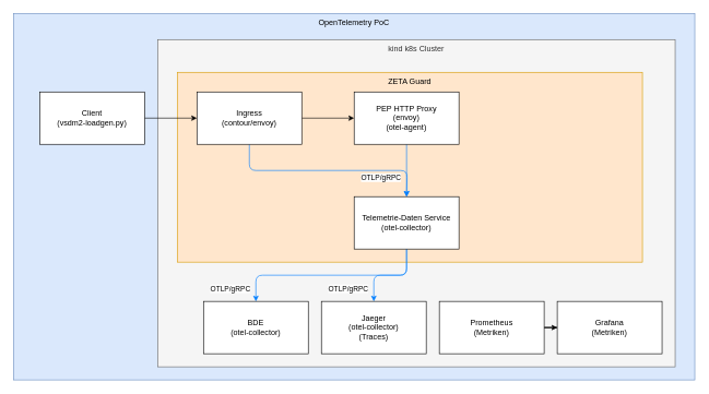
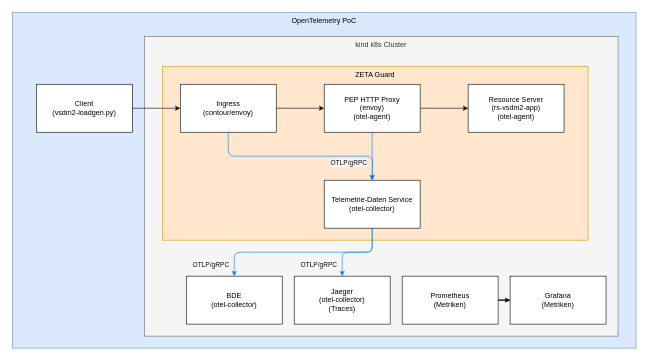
  <mxCell id="0" />
  <mxCell id="1" parent="0" />
  <mxCell id="2" value="OpenTelemetry PoC" style="rounded=0;whiteSpace=wrap;html=1;verticalAlign=top;fillColor=#dae8fc;strokeColor=#6c8ebf;" parent="1" vertex="1"><mxGeometry x="20" y="20" width="1040" height="560" as="geometry" /></mxCell>
  <mxCell id="3" value="kind k8s Cluster" style="rounded=0;whiteSpace=wrap;html=1;verticalAlign=top;fillColor=#f5f5f5;strokeColor=#666666;fontColor=#333333;" parent="1" vertex="1"><mxGeometry x="240" y="60" width="790" height="500" as="geometry" /></mxCell>
  <mxCell id="4" value="ZETA Guard" style="rounded=0;whiteSpace=wrap;html=1;verticalAlign=top;fillColor=#ffe6cc;strokeColor=#d79b00;" parent="1" vertex="1"><mxGeometry x="270" y="110" width="710" height="290" as="geometry" /></mxCell>
  <mxCell id="5" style="edgeStyle=orthogonalEdgeStyle;rounded=0;orthogonalLoop=1;jettySize=auto;html=1;entryX=0;entryY=0.5;entryDx=0;entryDy=0;" parent="1" source="6" target="9" edge="1"><mxGeometry relative="1" as="geometry" /></mxCell>
  <mxCell id="6" value="Client&lt;div&gt;(vsdm2-loadgen.py)&lt;/div&gt;" style="rounded=0;whiteSpace=wrap;html=1;" parent="1" vertex="1"><mxGeometry x="60" y="140" width="160" height="80" as="geometry" /></mxCell>
  <mxCell id="7" style="edgeStyle=orthogonalEdgeStyle;rounded=0;orthogonalLoop=1;jettySize=auto;html=1;" parent="1" source="9" target="13" edge="1"><mxGeometry relative="1" as="geometry" /></mxCell>
  <mxCell id="8" style="edgeStyle=orthogonalEdgeStyle;rounded=1;orthogonalLoop=1;jettySize=auto;html=1;curved=0;strokeColor=#007FFF;" edge="1" parent="1" source="9"><mxGeometry relative="1" as="geometry"><mxPoint x="620" y="300" as="targetPoint" /><Array as="points"><mxPoint x="380" y="260" /><mxPoint x="621" y="260" /></Array></mxGeometry></mxCell>
  <mxCell id="9" value="Ingress&lt;div&gt;(contour/envoy)&lt;/div&gt;" style="rounded=0;whiteSpace=wrap;html=1;" parent="1" vertex="1"><mxGeometry x="300" y="140" width="160" height="80" as="geometry" /></mxCell>
+ <mxCell id="10" style="edgeStyle=orthogonalEdgeStyle;rounded=0;orthogonalLoop=1;jettySize=auto;html=1;entryX=0;entryY=0.5;entryDx=0;entryDy=0;" parent="1" source="13" target="14" edge="1"><mxGeometry relative="1" as="geometry" /></mxCell>
  <mxCell id="11" style="edgeStyle=orthogonalEdgeStyle;rounded=0;orthogonalLoop=1;jettySize=auto;html=1;entryX=0.5;entryY=0;entryDx=0;entryDy=0;strokeColor=#007FFF;" parent="1" source="13" target="19" edge="1"><mxGeometry relative="1" as="geometry" /></mxCell>
  <mxCell id="12" value="OTLP/gRPC" style="edgeLabel;html=1;align=center;verticalAlign=middle;resizable=0;points=[];" parent="11" vertex="1" connectable="0"><mxGeometry x="-0.438" relative="1" as="geometry"><mxPoint x="-40" y="28" as="offset" /></mxGeometry></mxCell>
  <mxCell id="13" value="PEP HTTP Proxy&lt;div&gt;(envoy)&lt;/div&gt;&lt;div&gt;(otel-agent&lt;span style=&quot;background-color: transparent; color: light-dark(rgb(0, 0, 0), rgb(255, 255, 255));&quot;&gt;)&lt;/span&gt;&lt;/div&gt;" style="rounded=0;whiteSpace=wrap;html=1;" parent="1" vertex="1"><mxGeometry x="540" y="140" width="160" height="80" as="geometry" /></mxCell>
+ <mxCell id="14" value="Resource Server&lt;div&gt;(rs-vsdm2-app)&lt;/div&gt;&lt;div&gt;(otel-agent)&lt;/div&gt;" style="rounded=0;whiteSpace=wrap;html=1;" parent="1" vertex="1"><mxGeometry x="780" y="140" width="160" height="80" as="geometry" /></mxCell>
  <mxCell id="15" style="edgeStyle=orthogonalEdgeStyle;rounded=1;orthogonalLoop=1;jettySize=auto;html=1;entryX=0.5;entryY=0;entryDx=0;entryDy=0;curved=0;strokeColor=#007FFF;" parent="1" source="19" target="20" edge="1"><mxGeometry relative="1" as="geometry"><Array as="points"><mxPoint x="620" y="420" /><mxPoint x="390" y="420" /></Array></mxGeometry></mxCell>
  <mxCell id="16" value="OTLP/gRPC" style="edgeLabel;html=1;align=center;verticalAlign=middle;resizable=0;points=[];" parent="15" vertex="1" connectable="0"><mxGeometry x="0.263" y="2" relative="1" as="geometry"><mxPoint x="-114" y="18" as="offset" /></mxGeometry></mxCell>
  <mxCell id="17" style="edgeStyle=orthogonalEdgeStyle;rounded=1;orthogonalLoop=1;jettySize=auto;html=1;entryX=0.5;entryY=0;entryDx=0;entryDy=0;strokeColor=#007FFF;curved=0;" parent="1" source="19" target="21" edge="1"><mxGeometry relative="1" as="geometry" /></mxCell>
  <mxCell id="18" value="OTLP/gRPC" style="edgeLabel;html=1;align=center;verticalAlign=middle;resizable=0;points=[];" parent="17" vertex="1" connectable="0"><mxGeometry x="0.692" y="-2" relative="1" as="geometry"><mxPoint x="-38" as="offset" /></mxGeometry></mxCell>
  <mxCell id="19" value="Telemetrie-Daten Service&lt;div&gt;(otel-collector)&lt;/div&gt;" style="rounded=0;whiteSpace=wrap;html=1;" parent="1" vertex="1"><mxGeometry x="540" y="300" width="160" height="80" as="geometry" /></mxCell>
  <mxCell id="20" value="BDE&lt;div&gt;(otel-collector)&lt;/div&gt;" style="rounded=0;whiteSpace=wrap;html=1;" parent="1" vertex="1"><mxGeometry x="310" y="460" width="160" height="80" as="geometry" /></mxCell>
  <mxCell id="21" value="Jaeger&lt;div&gt;(otel-collector)&lt;/div&gt;&lt;div&gt;(Traces)&lt;/div&gt;" style="rounded=0;whiteSpace=wrap;html=1;" parent="1" vertex="1"><mxGeometry x="490" y="460" width="160" height="80" as="geometry" /></mxCell>
  <mxCell id="22" style="edgeStyle=orthogonalEdgeStyle;rounded=0;orthogonalLoop=1;jettySize=auto;html=1;entryX=0;entryY=0.5;entryDx=0;entryDy=0;" parent="1" source="23" target="24" edge="1"><mxGeometry relative="1" as="geometry" /></mxCell>
  <mxCell id="23" value="Prometheus&lt;div&gt;(Metriken)&lt;/div&gt;" style="rounded=0;whiteSpace=wrap;html=1;" parent="1" vertex="1"><mxGeometry x="670" y="460" width="160" height="80" as="geometry" /></mxCell>
  <mxCell id="24" value="Grafana&lt;div&gt;(Metriken)&lt;/div&gt;" style="rounded=0;whiteSpace=wrap;html=1;" parent="1" vertex="1"><mxGeometry x="850" y="460" width="160" height="80" as="geometry" /></mxCell>
